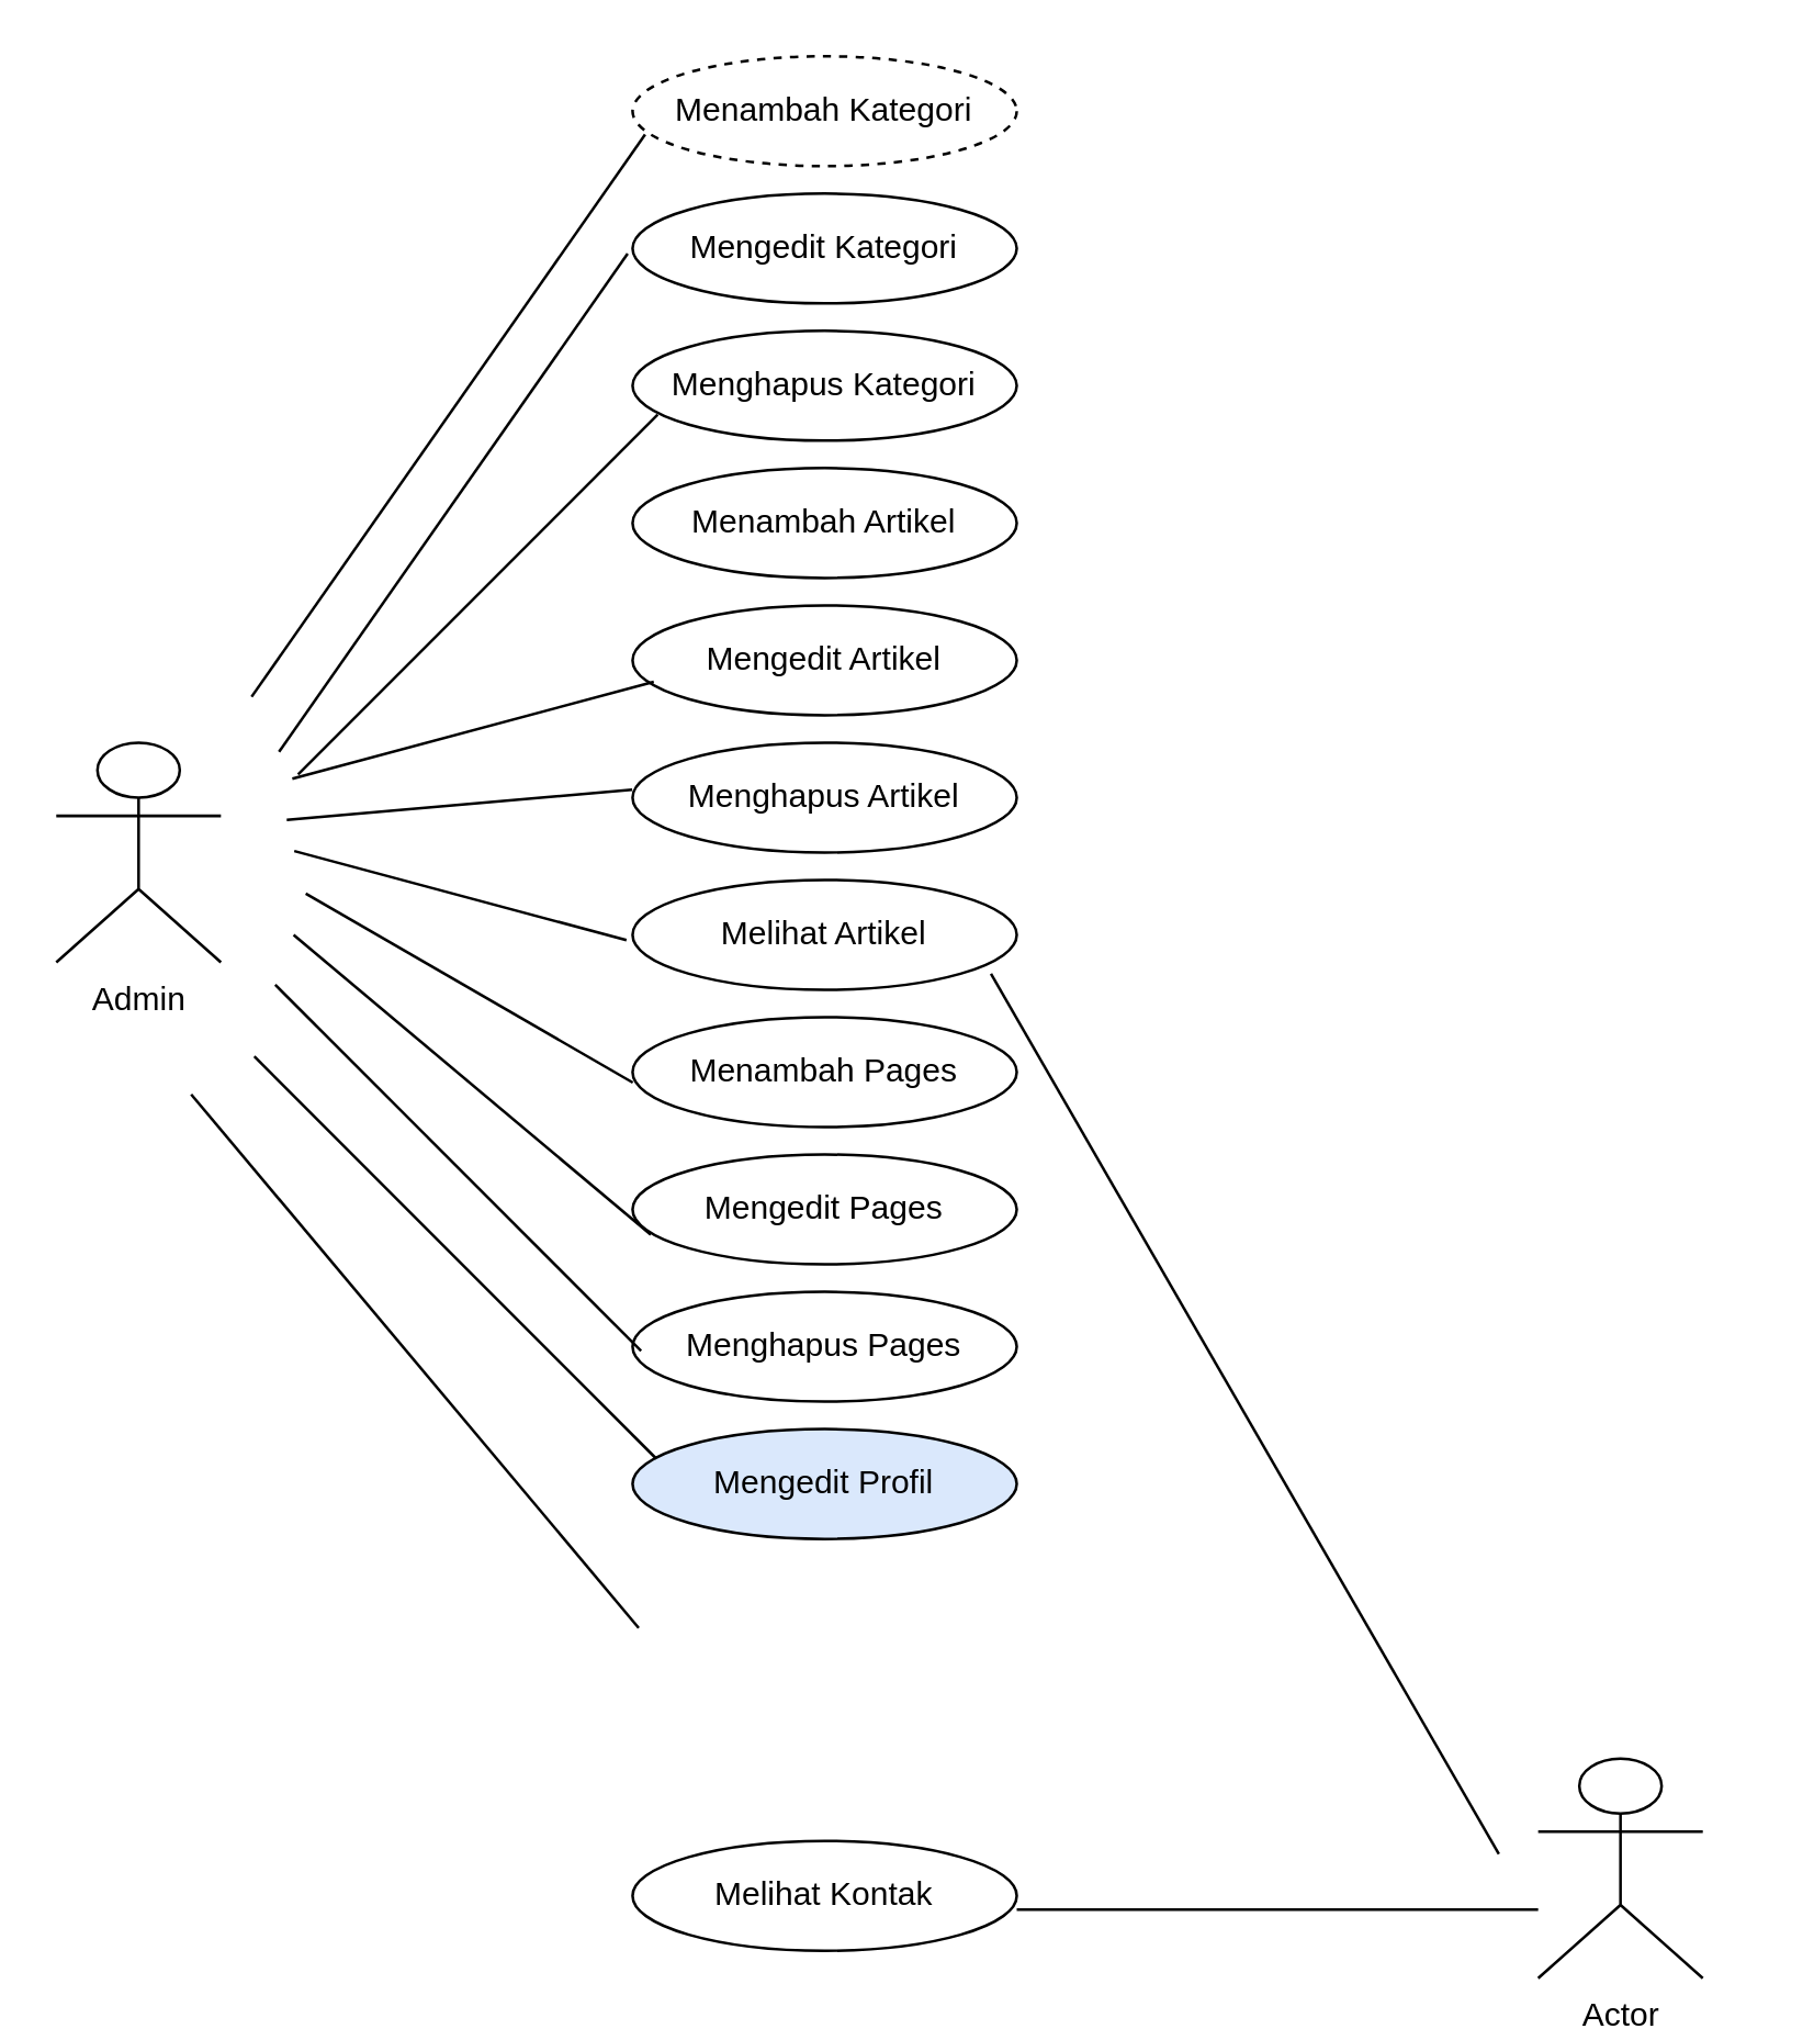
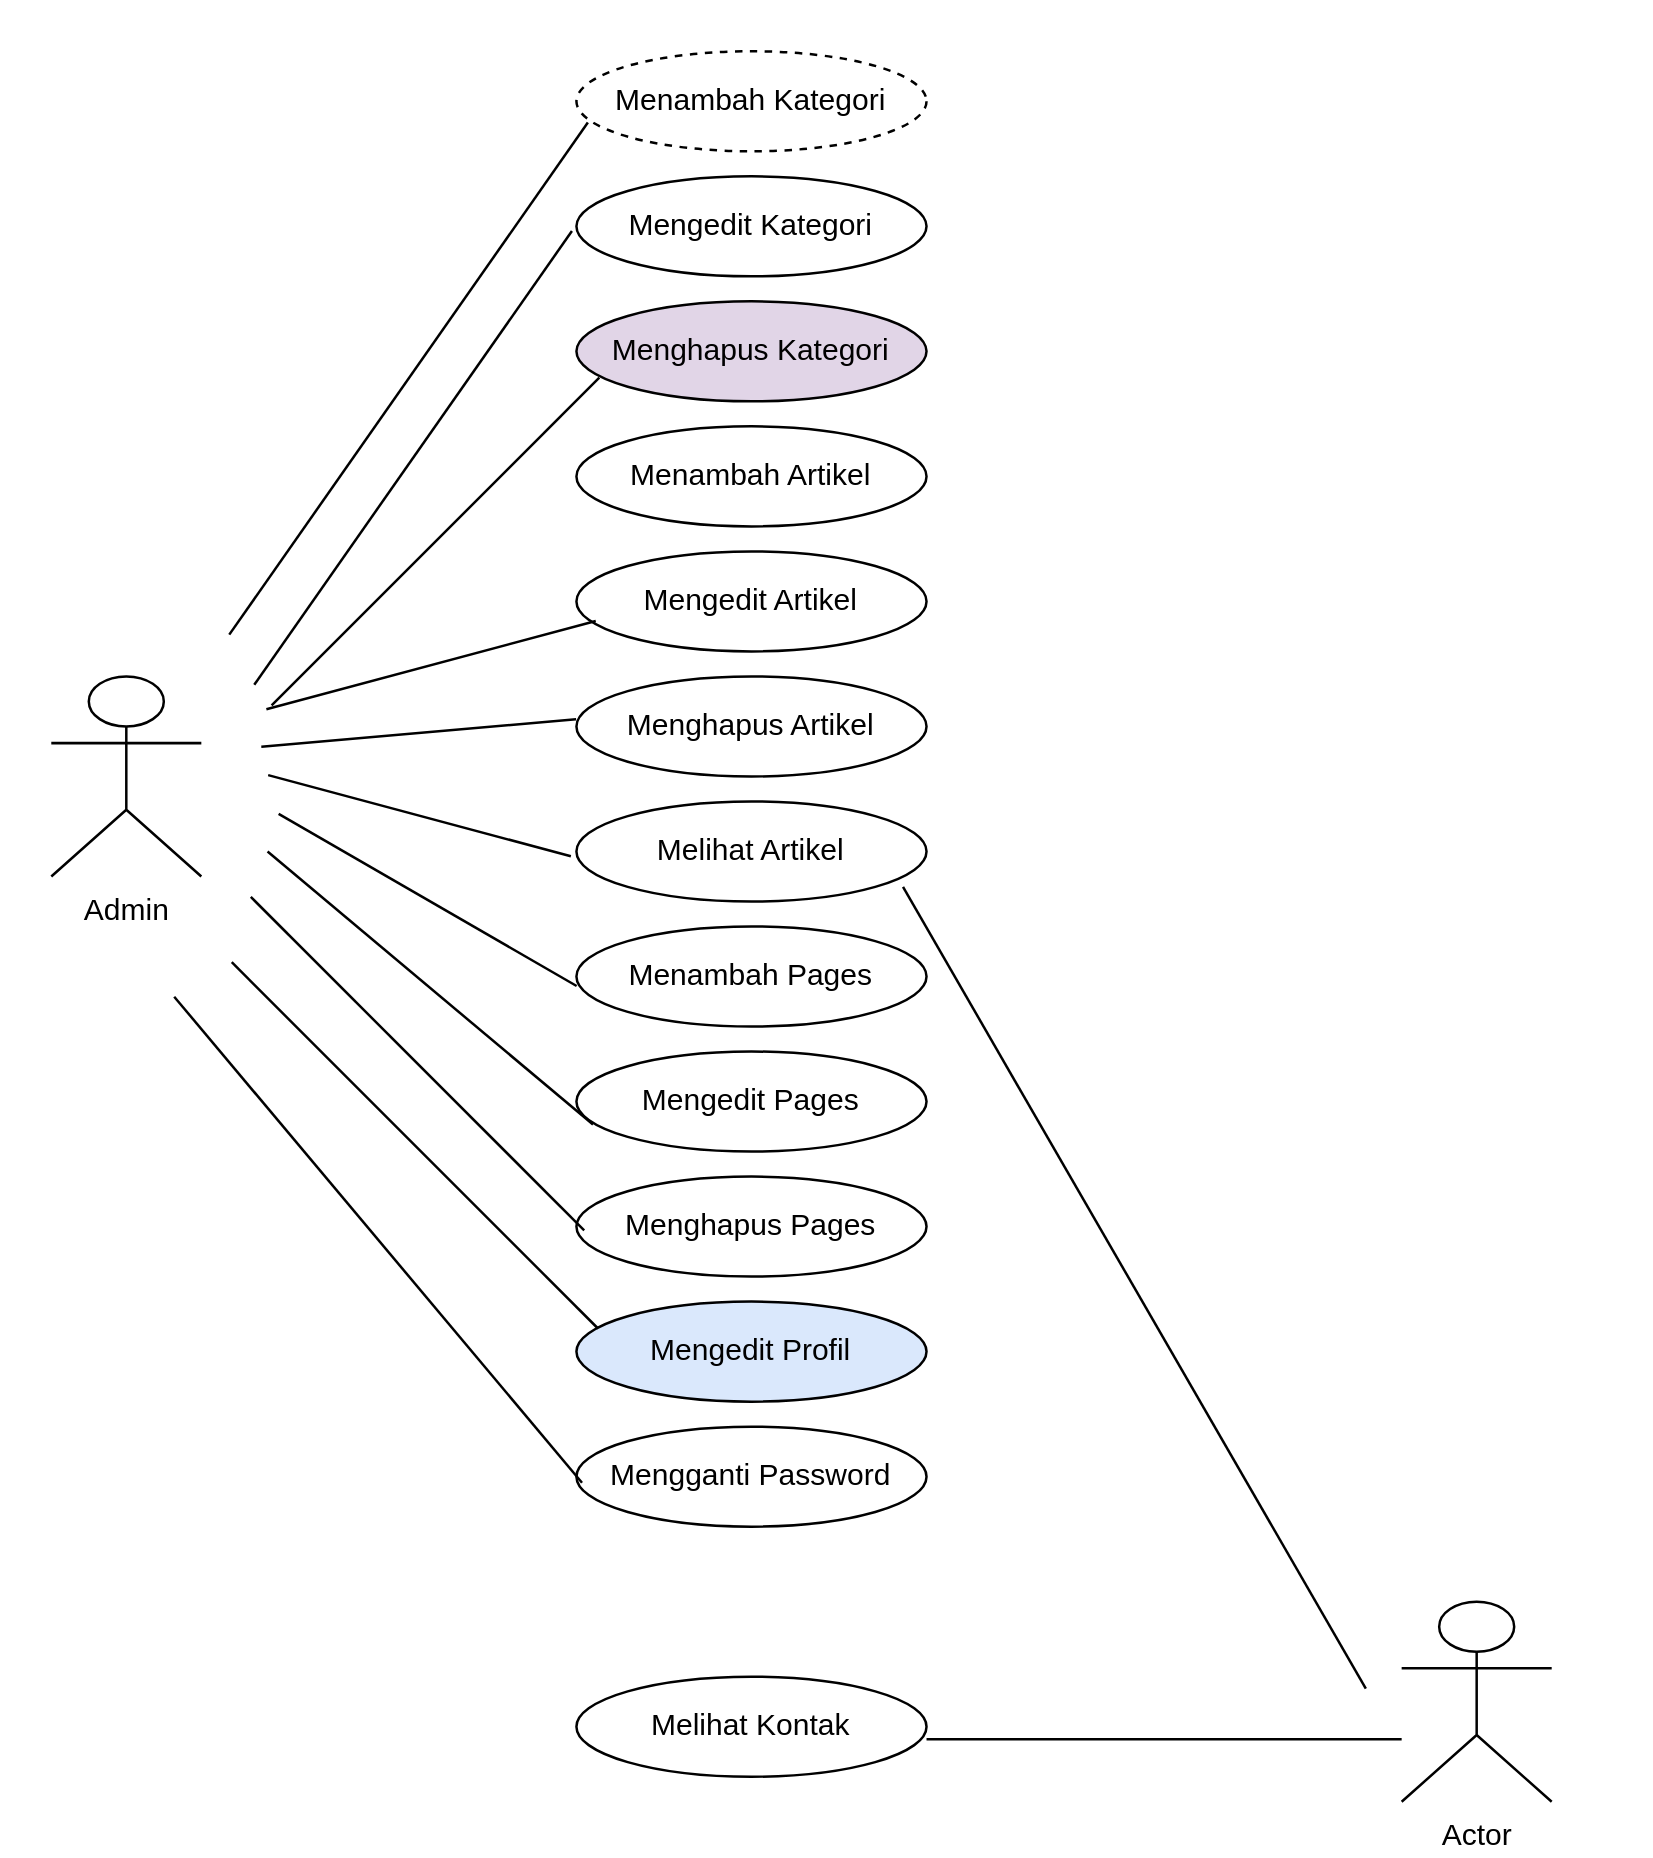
  <mxCell id="0" />
  <mxCell id="1" parent="0" />
  <mxCell id="2" value="Actor" style="shape=umlActor;verticalLabelPosition=bottom;verticalAlign=top;html=1;outlineConnect=0;" vertex="1" parent="1"><mxGeometry x="20" y="270" width="60" height="80" as="geometry" /></mxCell>
  <mxCell id="3" value="Mengedit Kategori" style="ellipse;whiteSpace=wrap;html=1;" vertex="1" parent="1"><mxGeometry x="230" y="70" width="140" height="40" as="geometry" /></mxCell>
- <mxCell id="4" value="Menghapus Kategori" style="ellipse;whiteSpace=wrap;html=1;" vertex="1" parent="1"><mxGeometry x="230" y="120" width="140" height="40" as="geometry" /></mxCell>
+ <mxCell id="4" value="Menghapus Kategori" style="ellipse;whiteSpace=wrap;html=1;fillColor=#e1d5e7;" vertex="1" parent="1"><mxGeometry x="230" y="120" width="140" height="40" as="geometry" /></mxCell>
  <mxCell id="5" value="Menambah Artikel" style="ellipse;whiteSpace=wrap;html=1;" vertex="1" parent="1"><mxGeometry x="230" y="170" width="140" height="40" as="geometry" /></mxCell>
  <mxCell id="6" value="Mengedit Artikel" style="ellipse;whiteSpace=wrap;html=1;" vertex="1" parent="1"><mxGeometry x="230" y="220" width="140" height="40" as="geometry" /></mxCell>
  <mxCell id="7" value="Menghapus Artikel" style="ellipse;whiteSpace=wrap;html=1;" vertex="1" parent="1"><mxGeometry x="230" y="270" width="140" height="40" as="geometry" /></mxCell>
  <mxCell id="8" value="Melihat Artikel" style="ellipse;whiteSpace=wrap;html=1;" vertex="1" parent="1"><mxGeometry x="230" y="320" width="140" height="40" as="geometry" /></mxCell>
  <mxCell id="9" value="Menambah Pages" style="ellipse;whiteSpace=wrap;html=1;" vertex="1" parent="1"><mxGeometry x="230" y="370" width="140" height="40" as="geometry" /></mxCell>
  <mxCell id="10" value="Mengedit Pages" style="ellipse;whiteSpace=wrap;html=1;" vertex="1" parent="1"><mxGeometry x="230" y="420" width="140" height="40" as="geometry" /></mxCell>
  <mxCell id="11" value="Menghapus Pages" style="ellipse;whiteSpace=wrap;html=1;" vertex="1" parent="1"><mxGeometry x="230" y="470" width="140" height="40" as="geometry" /></mxCell>
  <mxCell id="12" value="Mengedit Profil" style="ellipse;whiteSpace=wrap;html=1;fillColor=#dae8fc;" vertex="1" parent="1"><mxGeometry x="230" y="520" width="140" height="40" as="geometry" /></mxCell>
  <mxCell id="13" value="Menambah Kategori" style="ellipse;whiteSpace=wrap;html=1;dashed=1;" vertex="1" parent="1"><mxGeometry x="230" y="20" width="140" height="40" as="geometry" /></mxCell>
+ <mxCell id="14" value="Mengganti Password" style="ellipse;whiteSpace=wrap;html=1;" vertex="1" parent="1"><mxGeometry x="230" y="570" width="140" height="40" as="geometry" /></mxCell>
  <mxCell id="15" value="Melihat Kontak" style="ellipse;whiteSpace=wrap;html=1;" vertex="1" parent="1"><mxGeometry x="230" y="670" width="140" height="40" as="geometry" /></mxCell>
  <mxCell id="16" value="Actor" style="shape=umlActor;verticalLabelPosition=bottom;verticalAlign=top;html=1;outlineConnect=0;" vertex="1" parent="1"><mxGeometry x="560" y="640" width="60" height="80" as="geometry" /></mxCell>
  <mxCell id="17" value="" style="line;strokeWidth=1;html=1;perimeter=backbonePerimeter;points=[];outlineConnect=0;rotation=-55;" vertex="1" parent="1"><mxGeometry x="37.87" y="145.9" width="250" height="10" as="geometry" /></mxCell>
  <mxCell id="18" value="" style="line;strokeWidth=1;html=1;perimeter=backbonePerimeter;points=[];outlineConnect=0;rotation=-55;" vertex="1" parent="1"><mxGeometry x="53.95" y="177.59" width="221.47" height="10" as="geometry" /></mxCell>
  <mxCell id="19" value="" style="line;strokeWidth=1;html=1;perimeter=backbonePerimeter;points=[];outlineConnect=0;rotation=-45;" vertex="1" parent="1"><mxGeometry x="80.98" y="211.05" width="185.31" height="10" as="geometry" /></mxCell>
  <mxCell id="20" value="" style="line;strokeWidth=1;html=1;perimeter=backbonePerimeter;points=[];outlineConnect=0;rotation=-15;" vertex="1" parent="1"><mxGeometry x="103.69" y="260.47" width="136.37" height="10" as="geometry" /></mxCell>
  <mxCell id="21" value="" style="line;strokeWidth=1;html=1;perimeter=backbonePerimeter;points=[];outlineConnect=0;rotation=-5;" vertex="1" parent="1"><mxGeometry x="103.74" y="287.6" width="126.37" height="10" as="geometry" /></mxCell>
  <mxCell id="22" value="" style="line;strokeWidth=1;html=1;perimeter=backbonePerimeter;points=[];outlineConnect=0;rotation=15;" vertex="1" parent="1"><mxGeometry x="104.6" y="320.69" width="125.31" height="10" as="geometry" /></mxCell>
  <mxCell id="23" value="" style="line;strokeWidth=1;html=1;perimeter=backbonePerimeter;points=[];outlineConnect=0;rotation=30;" vertex="1" parent="1"><mxGeometry x="101.69" y="354.4" width="137.61" height="10" as="geometry" /></mxCell>
  <mxCell id="24" value="" style="line;strokeWidth=1;html=1;perimeter=backbonePerimeter;points=[];outlineConnect=0;rotation=40;" vertex="1" parent="1"><mxGeometry x="86.61" y="389.61" width="169.89" height="10" as="geometry" /></mxCell>
  <mxCell id="25" value="" style="line;strokeWidth=1;html=1;perimeter=backbonePerimeter;points=[];outlineConnect=0;rotation=45;" vertex="1" parent="1"><mxGeometry x="72.18" y="419.83" width="188.53" height="10" as="geometry" /></mxCell>
  <mxCell id="26" value="" style="line;strokeWidth=1;html=1;perimeter=backbonePerimeter;points=[];outlineConnect=0;rotation=45;" vertex="1" parent="1"><mxGeometry x="61.83" y="452.52" width="207.13" height="10" as="geometry" /></mxCell>
  <mxCell id="27" value="" style="line;strokeWidth=1;html=1;perimeter=backbonePerimeter;points=[];outlineConnect=0;rotation=50;" vertex="1" parent="1"><mxGeometry x="23.84" y="490.25" width="253.71" height="10" as="geometry" /></mxCell>
  <mxCell id="28" value="" style="line;strokeWidth=1;html=1;perimeter=backbonePerimeter;points=[];outlineConnect=0;rotation=0;" vertex="1" parent="1"><mxGeometry x="370" y="690" width="190" height="10" as="geometry" /></mxCell>
  <mxCell id="29" value="Admin" style="text;html=1;align=center;verticalAlign=middle;resizable=0;points=[];autosize=1;strokeColor=none;fillColor=#FFFFFF;" vertex="1" parent="1"><mxGeometry x="25" y="354.4" width="50" height="20" as="geometry" /></mxCell>
  <mxCell id="30" value="" style="line;strokeWidth=1;html=1;perimeter=backbonePerimeter;points=[];outlineConnect=0;rotation=60;" vertex="1" parent="1"><mxGeometry x="268.06" y="509.48" width="370.16" height="10" as="geometry" /></mxCell>
